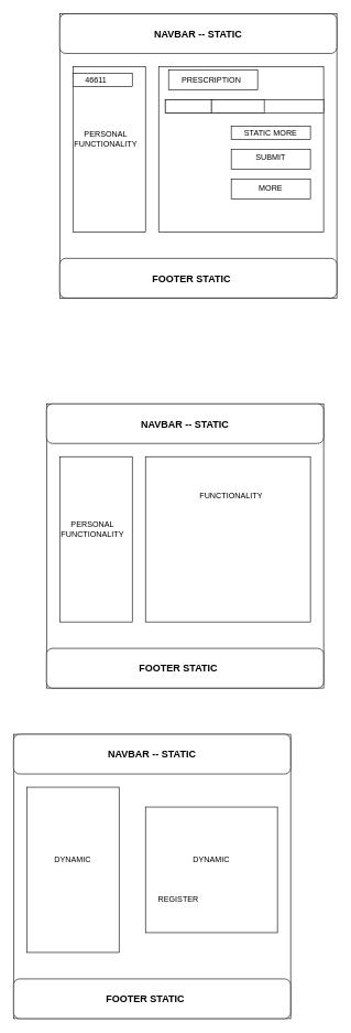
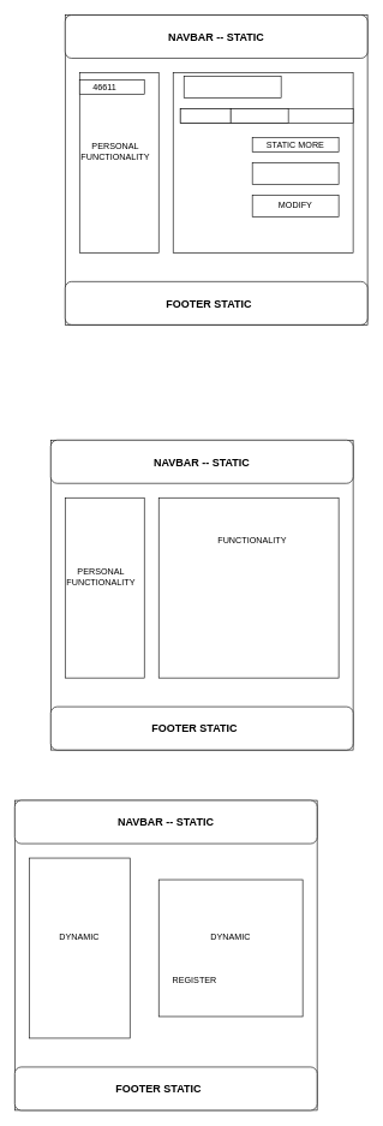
  <mxCell id="0" />
  <mxCell id="1" parent="0" />
  <mxCell id="2" value="" style="rounded=0;whiteSpace=wrap;html=1;" parent="1" vertex="1"><mxGeometry x="280" y="1300" width="120" height="60" as="geometry" /></mxCell>
  <mxCell id="3" value="" style="rounded=0;whiteSpace=wrap;html=1;" parent="1" vertex="1"><mxGeometry x="20" y="1110" width="420" height="430" as="geometry" /></mxCell>
  <mxCell id="4" value="" style="rounded=1;whiteSpace=wrap;html=1;" parent="1" vertex="1"><mxGeometry x="20" y="1110" width="420" height="60" as="geometry" /></mxCell>
  <mxCell id="5" value="&lt;b&gt;&lt;font style=&quot;font-size: 15px&quot;&gt;NAVBAR -- STATIC&lt;/font&gt;&lt;/b&gt;" style="text;html=1;strokeColor=none;fillColor=none;align=center;verticalAlign=middle;whiteSpace=wrap;rounded=0;" parent="1" vertex="1"><mxGeometry x="130" y="1130" width="200" height="20" as="geometry" /></mxCell>
  <mxCell id="6" value="" style="rounded=0;whiteSpace=wrap;html=1;" parent="1" vertex="1"><mxGeometry x="220" y="1220" width="200" height="190" as="geometry" /></mxCell>
  <mxCell id="7" value="" style="rounded=1;whiteSpace=wrap;html=1;" parent="1" vertex="1"><mxGeometry x="20" y="1480" width="420" height="60" as="geometry" /></mxCell>
  <mxCell id="8" value="&lt;b&gt;&lt;font style=&quot;font-size: 15px&quot;&gt;FOOTER STATIC&lt;/font&gt;&lt;/b&gt;" style="text;html=1;strokeColor=none;fillColor=none;align=center;verticalAlign=middle;whiteSpace=wrap;rounded=0;" parent="1" vertex="1"><mxGeometry x="120" y="1500" width="200" height="20" as="geometry" /></mxCell>
  <mxCell id="9" value="" style="rounded=0;whiteSpace=wrap;html=1;" parent="1" vertex="1"><mxGeometry x="40" y="1190" width="140" height="250" as="geometry" /></mxCell>
  <mxCell id="10" value="DYNAMIC" style="text;html=1;strokeColor=none;fillColor=none;align=center;verticalAlign=middle;whiteSpace=wrap;rounded=0;" parent="1" vertex="1"><mxGeometry x="70" y="1270" width="80" height="60" as="geometry" /></mxCell>
  <mxCell id="11" value="DYNAMIC" style="text;html=1;strokeColor=none;fillColor=none;align=center;verticalAlign=middle;whiteSpace=wrap;rounded=0;" parent="1" vertex="1"><mxGeometry x="280" y="1270" width="80" height="60" as="geometry" /></mxCell>
  <mxCell id="12" value="REGISTER" style="text;html=1;strokeColor=none;fillColor=none;align=center;verticalAlign=middle;whiteSpace=wrap;rounded=0;" parent="1" vertex="1"><mxGeometry x="250" y="1350" width="40" height="20" as="geometry" /></mxCell>
  <mxCell id="13" value="" style="rounded=0;whiteSpace=wrap;html=1;" parent="1" vertex="1"><mxGeometry x="330" y="800" width="120" height="60" as="geometry" /></mxCell>
  <mxCell id="14" value="" style="rounded=0;whiteSpace=wrap;html=1;" parent="1" vertex="1"><mxGeometry x="70" y="610" width="420" height="430" as="geometry" /></mxCell>
  <mxCell id="15" value="" style="rounded=1;whiteSpace=wrap;html=1;" parent="1" vertex="1"><mxGeometry x="70" y="610" width="420" height="60" as="geometry" /></mxCell>
  <mxCell id="16" value="&lt;b&gt;&lt;font style=&quot;font-size: 15px&quot;&gt;NAVBAR -- STATIC&lt;/font&gt;&lt;/b&gt;" style="text;html=1;strokeColor=none;fillColor=none;align=center;verticalAlign=middle;whiteSpace=wrap;rounded=0;" parent="1" vertex="1"><mxGeometry x="180" y="630" width="200" height="20" as="geometry" /></mxCell>
  <mxCell id="17" value="" style="rounded=0;whiteSpace=wrap;html=1;" parent="1" vertex="1"><mxGeometry x="220" y="690" width="250" height="250" as="geometry" /></mxCell>
  <mxCell id="18" value="" style="rounded=1;whiteSpace=wrap;html=1;" parent="1" vertex="1"><mxGeometry x="70" y="980" width="420" height="60" as="geometry" /></mxCell>
  <mxCell id="19" value="&lt;b&gt;&lt;font style=&quot;font-size: 15px&quot;&gt;FOOTER STATIC&lt;/font&gt;&lt;/b&gt;" style="text;html=1;strokeColor=none;fillColor=none;align=center;verticalAlign=middle;whiteSpace=wrap;rounded=0;" parent="1" vertex="1"><mxGeometry x="170" y="1000" width="200" height="20" as="geometry" /></mxCell>
  <mxCell id="20" value="" style="rounded=0;whiteSpace=wrap;html=1;" parent="1" vertex="1"><mxGeometry x="90" y="690" width="110" height="250" as="geometry" /></mxCell>
  <mxCell id="21" value="PERSONAL FUNCTIONALITY" style="text;html=1;strokeColor=none;fillColor=none;align=center;verticalAlign=middle;whiteSpace=wrap;rounded=0;" parent="1" vertex="1"><mxGeometry x="100" y="770" width="80" height="60" as="geometry" /></mxCell>
  <mxCell id="22" value="FUNCTIONALITY" style="text;html=1;strokeColor=none;fillColor=none;align=center;verticalAlign=middle;whiteSpace=wrap;rounded=0;" parent="1" vertex="1"><mxGeometry x="330" y="740" width="40" height="20" as="geometry" /></mxCell>
  <mxCell id="23" value="" style="rounded=0;whiteSpace=wrap;html=1;" vertex="1" parent="1"><mxGeometry x="350" y="210" width="120" height="60" as="geometry" /></mxCell>
  <mxCell id="24" value="" style="rounded=0;whiteSpace=wrap;html=1;" vertex="1" parent="1"><mxGeometry x="90" y="20" width="420" height="430" as="geometry" /></mxCell>
  <mxCell id="25" value="" style="rounded=1;whiteSpace=wrap;html=1;" vertex="1" parent="1"><mxGeometry x="90" y="20" width="420" height="60" as="geometry" /></mxCell>
  <mxCell id="26" value="&lt;b&gt;&lt;font style=&quot;font-size: 15px&quot;&gt;NAVBAR -- STATIC&lt;/font&gt;&lt;/b&gt;" style="text;html=1;strokeColor=none;fillColor=none;align=center;verticalAlign=middle;whiteSpace=wrap;rounded=0;" vertex="1" parent="1"><mxGeometry x="200" y="40" width="200" height="20" as="geometry" /></mxCell>
  <mxCell id="27" value="" style="rounded=0;whiteSpace=wrap;html=1;" vertex="1" parent="1"><mxGeometry x="240" y="100" width="250" height="250" as="geometry" /></mxCell>
  <mxCell id="28" value="" style="rounded=1;whiteSpace=wrap;html=1;" vertex="1" parent="1"><mxGeometry x="90" y="390" width="420" height="60" as="geometry" /></mxCell>
  <mxCell id="29" value="&lt;b&gt;&lt;font style=&quot;font-size: 15px&quot;&gt;FOOTER STATIC&lt;/font&gt;&lt;/b&gt;" style="text;html=1;strokeColor=none;fillColor=none;align=center;verticalAlign=middle;whiteSpace=wrap;rounded=0;" vertex="1" parent="1"><mxGeometry x="190" y="410" width="200" height="20" as="geometry" /></mxCell>
  <mxCell id="30" value="" style="rounded=0;whiteSpace=wrap;html=1;" vertex="1" parent="1"><mxGeometry x="110" y="100" width="110" height="250" as="geometry" /></mxCell>
  <mxCell id="31" value="PERSONAL FUNCTIONALITY" style="text;html=1;strokeColor=none;fillColor=none;align=center;verticalAlign=middle;whiteSpace=wrap;rounded=0;" vertex="1" parent="1"><mxGeometry x="120" y="180" width="80" height="60" as="geometry" /></mxCell>
  <mxCell id="32" value="" style="rounded=0;whiteSpace=wrap;html=1;" vertex="1" parent="1"><mxGeometry x="110" y="110" width="90" height="20" as="geometry" /></mxCell>
  <mxCell id="33" value="46611" style="text;html=1;strokeColor=none;fillColor=none;align=center;verticalAlign=middle;whiteSpace=wrap;rounded=0;" vertex="1" parent="1"><mxGeometry x="125" y="110" width="40" height="20" as="geometry" /></mxCell>
  <mxCell id="34" value="" style="rounded=0;whiteSpace=wrap;html=1;" vertex="1" parent="1"><mxGeometry x="255" y="105" width="135" height="30" as="geometry" /></mxCell>
- <mxCell id="35" value="PRESCRIPTION" style="text;html=1;strokeColor=none;fillColor=none;align=center;verticalAlign=middle;whiteSpace=wrap;rounded=0;" vertex="1" parent="1"><mxGeometry x="260" y="110" width="120" height="20" as="geometry" /></mxCell>
  <mxCell id="36" value="" style="rounded=0;whiteSpace=wrap;html=1;" vertex="1" parent="1"><mxGeometry x="250" y="150" width="240" height="20" as="geometry" /></mxCell>
  <mxCell id="37" value="" style="rounded=0;whiteSpace=wrap;html=1;" vertex="1" parent="1"><mxGeometry x="250" y="150" width="70" height="20" as="geometry" /></mxCell>
  <mxCell id="38" value="" style="rounded=0;whiteSpace=wrap;html=1;" vertex="1" parent="1"><mxGeometry x="320" y="150" width="80" height="20" as="geometry" /></mxCell>
  <mxCell id="39" value="STATIC MORE" style="rounded=0;whiteSpace=wrap;html=1;" vertex="1" parent="1"><mxGeometry x="350" y="190" width="120" height="20" as="geometry" /></mxCell>
  <mxCell id="40" value="" style="rounded=0;whiteSpace=wrap;html=1;" vertex="1" parent="1"><mxGeometry x="350" y="225" width="120" height="30" as="geometry" /></mxCell>
- <mxCell id="41" value="SUBMIT" style="text;html=1;strokeColor=none;fillColor=none;align=center;verticalAlign=middle;whiteSpace=wrap;rounded=0;" vertex="1" parent="1"><mxGeometry x="390" y="225" width="40" height="25" as="geometry" /></mxCell>
  <mxCell id="42" value="" style="rounded=0;whiteSpace=wrap;html=1;" vertex="1" parent="1"><mxGeometry x="350" y="270" width="120" height="30" as="geometry" /></mxCell>
- <mxCell id="43" value="MORE" style="text;html=1;strokeColor=none;fillColor=none;align=center;verticalAlign=middle;whiteSpace=wrap;rounded=0;" vertex="1" parent="1"><mxGeometry x="390" y="275" width="40" height="20" as="geometry" /></mxCell>
+ <mxCell id="43" value="MODIFY" style="text;html=1;strokeColor=none;fillColor=none;align=center;verticalAlign=middle;whiteSpace=wrap;rounded=0;" vertex="1" parent="1"><mxGeometry x="390" y="275" width="40" height="20" as="geometry" /></mxCell>
